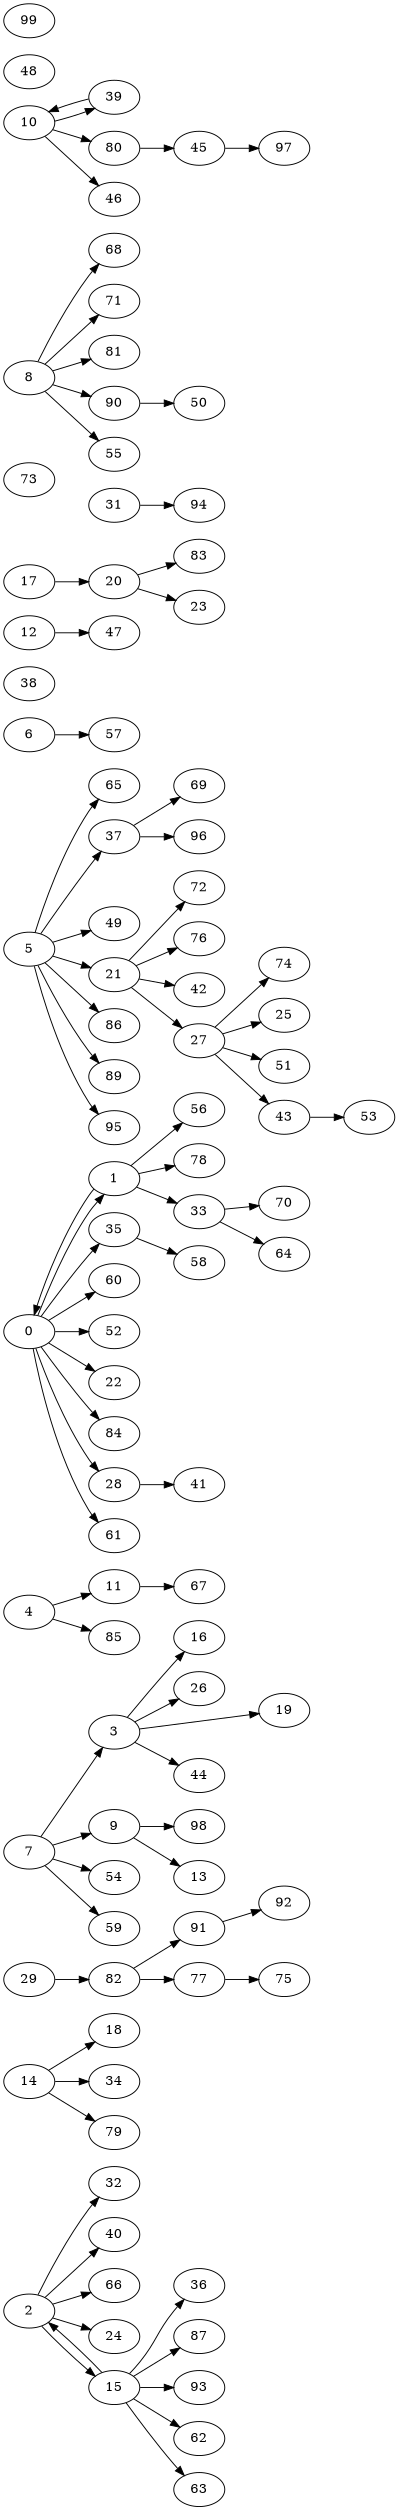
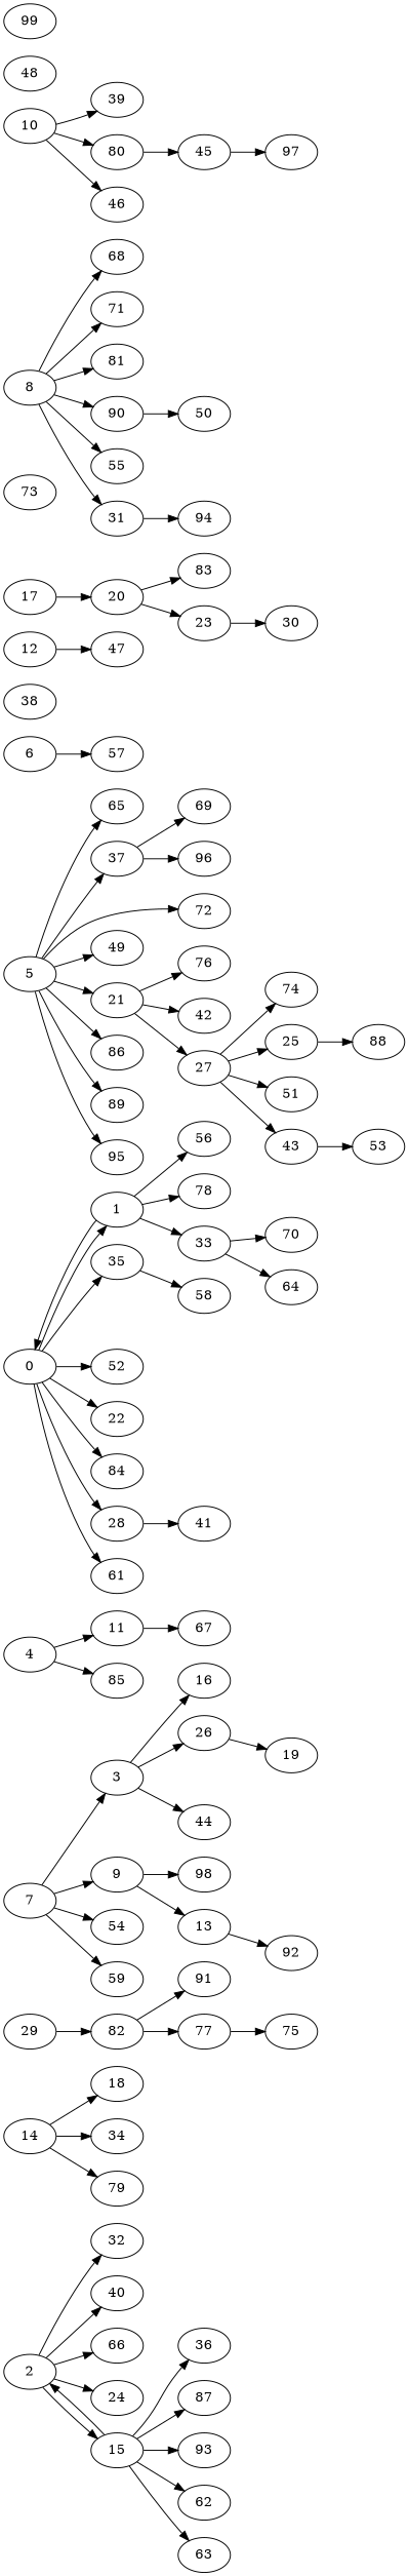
  digraph {
    rankdir=LR
    2
    32
    40
    66
    24
    15
    36
    87
    93
    62
    63
    18
    91
    14
    34
    79
    3
    16
    26
    19
    44
    4
    11
    85
    67
    7
    9
    54
    59
    98
    13
    92
    0
    1
    35
-   60
    52
    22
    84
    28
    61
    56
    78
    33
    58
    41
    70
    64
    5
    65
    37
    72
    49
    21
    86
    89
    95
    69
    96
    76
    42
    27
    74
    25
    51
    43
+   88
    53
    6
    57
    38
    12
    47
    17
    20
    83
    23
+   30
    73
    8
    68
    71
    81
    90
    55
    31
    50
    94
    80
    45
    97
    39
    10
    46
    48
    82
    77
    75
    29
    99
    subgraph sub_1 {
      2
      32
      40
      66
      24
      15
      36
      87
      93
      62
      63
    }
    subgraph sub_2 {
      18
      91
      14
      34
      79
    }
    subgraph sub_3 {
      3
      16
      26
      19
      44
      4
      11
      85
      67
      7
      9
      54
      59
      98
      13
      92
    }
    subgraph sub_4 {
      0
      1
      35
-     60
      52
      22
      84
      28
      61
      56
      78
      33
      58
      41
      70
      64
    }
    subgraph sub_5 {
      5
      65
      37
      72
      49
      21
      86
      89
      95
      69
      96
      76
      42
      27
      74
      25
      51
      43
+     88
      53
    }
    subgraph sub_6 {
      6
      57
    }
    subgraph sub_7 {
      38
    }
    subgraph sub_8 {
      12
      47
    }
    subgraph sub_9 {
      17
      20
      83
      23
+     30
    }
    subgraph sub_10 {
      73
    }
    subgraph sub_11 {
      8
      68
      71
      81
      90
      55
      31
      50
      94
    }
    subgraph sub_12 {
      80
      45
      97
      39
      10
      46
    }
    subgraph sub_13 {
      48
    }
    subgraph sub_14 {
      82
      77
      75
      29
    }
    subgraph sub_15 {
      99
    }
    2 -> 32
    2 -> 40
    2 -> 66
    2 -> 24
    2 -> 15
    15 -> 2
    15 -> 36
    15 -> 87
    15 -> 93
    15 -> 62
    15 -> 63
    14 -> 18
    14 -> 34
    14 -> 79
    3 -> 16
    3 -> 26
-   3 -> 19
+   26 -> 19
    3 -> 44
    4 -> 11
    4 -> 85
    11 -> 67
    7 -> 3
    7 -> 9
    7 -> 54
    7 -> 59
    9 -> 98
    9 -> 13
-   91 -> 92
+   13 -> 92
    0 -> 1
    0 -> 35
-   0 -> 60
    0 -> 52
    0 -> 22
    0 -> 84
    0 -> 28
    0 -> 61
    1 -> 0
    1 -> 56
    1 -> 78
    1 -> 33
    35 -> 58
    28 -> 41
    33 -> 70
    33 -> 64
    5 -> 65
    5 -> 37
-   21 -> 72
+   5 -> 72
    5 -> 49
    5 -> 21
    5 -> 86
    5 -> 89
    5 -> 95
    37 -> 69
    37 -> 96
    21 -> 76
    21 -> 42
    21 -> 27
    27 -> 74
    27 -> 25
    27 -> 51
    27 -> 43
+   25 -> 88
    43 -> 53
    6 -> 57
    12 -> 47
    17 -> 20
    20 -> 83
    20 -> 23
+   23 -> 30
    8 -> 68
    8 -> 71
    8 -> 81
    8 -> 90
    8 -> 55
+   8 -> 31
    90 -> 50
    31 -> 94
    80 -> 45
    45 -> 97
-   39 -> 10
    10 -> 80
    10 -> 39
    10 -> 46
    82 -> 91
    82 -> 77
    77 -> 75
    29 -> 82
  }
